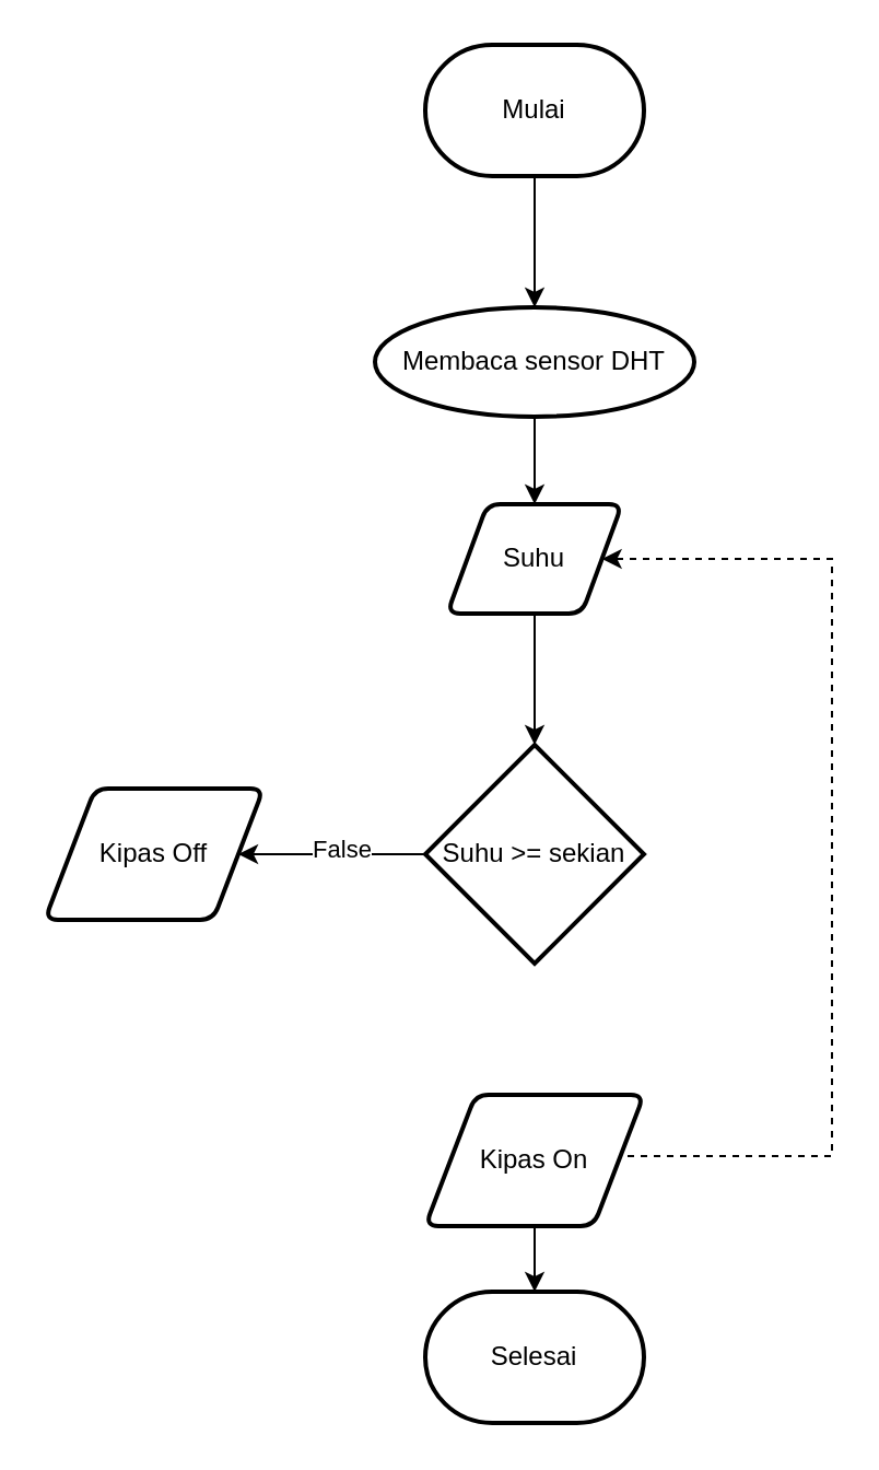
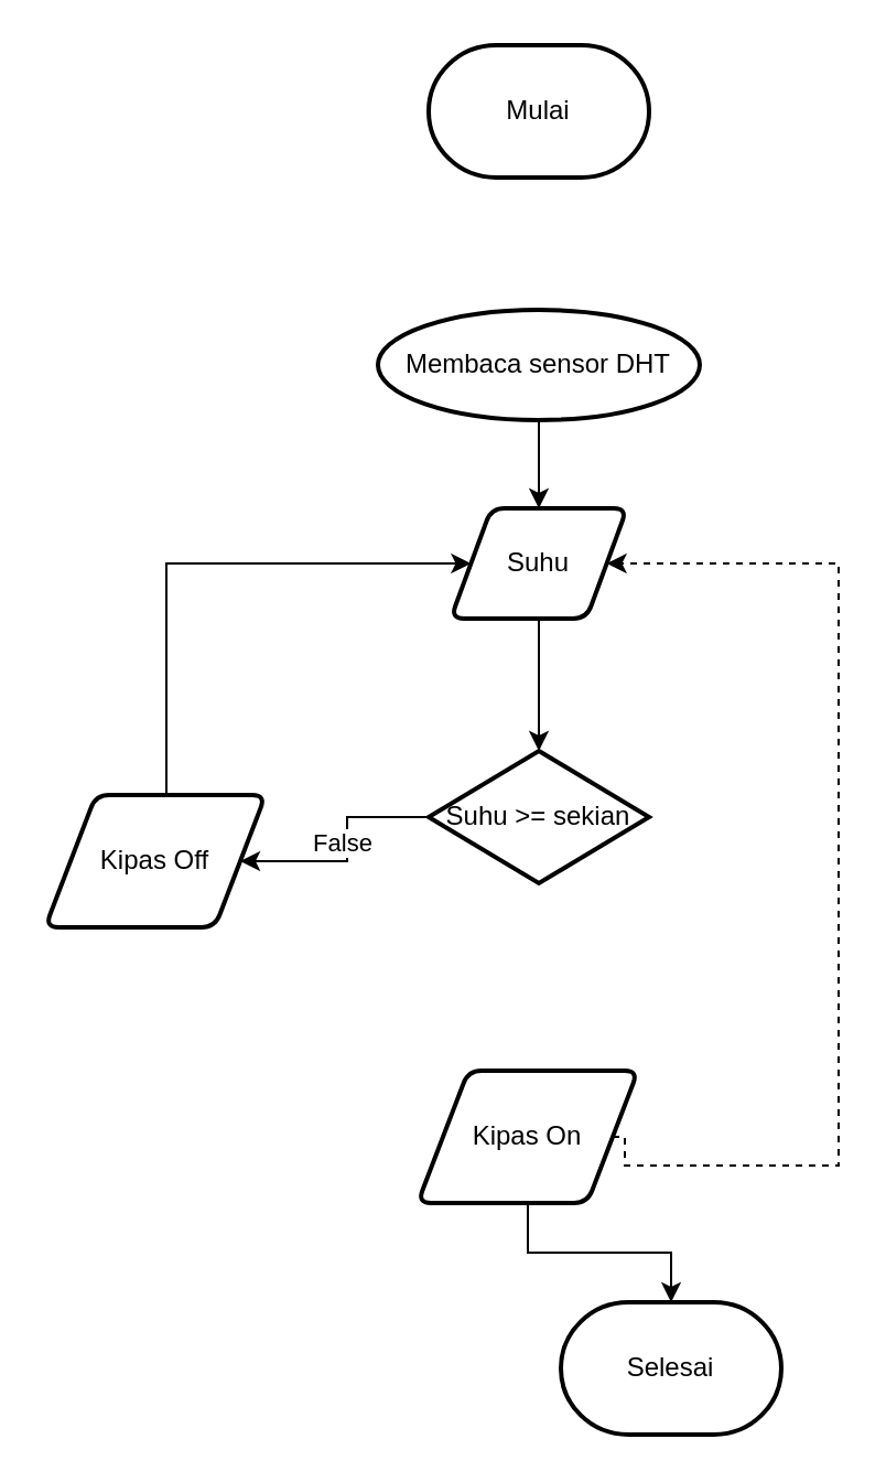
  <mxCell id="0" />
  <mxCell id="1" parent="0" />
- <mxCell id="2" style="edgeStyle=orthogonalEdgeStyle;rounded=0;orthogonalLoop=1;jettySize=auto;html=1;exitX=0.5;exitY=1;exitDx=0;exitDy=0;exitPerimeter=0;entryX=0.5;entryY=0;entryDx=0;entryDy=0;" edge="1" parent="1" source="3" target="5"><mxGeometry relative="1" as="geometry" /></mxCell>
  <mxCell id="3" value="Mulai" style="strokeWidth=2;html=1;shape=mxgraph.flowchart.terminator;whiteSpace=wrap;" vertex="1" parent="1"><mxGeometry x="194" y="20" width="100" height="60" as="geometry" /></mxCell>
  <mxCell id="4" style="edgeStyle=orthogonalEdgeStyle;rounded=0;orthogonalLoop=1;jettySize=auto;html=1;exitX=0.5;exitY=1;exitDx=0;exitDy=0;entryX=0.5;entryY=0;entryDx=0;entryDy=0;" edge="1" parent="1" source="5" target="6"><mxGeometry relative="1" as="geometry" /></mxCell>
  <mxCell id="5" value="Membaca sensor DHT" style="ellipse;whiteSpace=wrap;html=1;absoluteArcSize=1;arcSize=14;strokeWidth=2;" vertex="1" parent="1"><mxGeometry x="171" y="140" width="146" height="50" as="geometry" /></mxCell>
  <mxCell id="6" value="Suhu" style="shape=parallelogram;html=1;strokeWidth=2;perimeter=parallelogramPerimeter;whiteSpace=wrap;rounded=1;arcSize=12;size=0.23;" vertex="1" parent="1"><mxGeometry x="204" y="230" width="80" height="50" as="geometry" /></mxCell>
  <mxCell id="7" style="edgeStyle=orthogonalEdgeStyle;rounded=0;orthogonalLoop=1;jettySize=auto;html=1;exitX=0;exitY=0.5;exitDx=0;exitDy=0;exitPerimeter=0;entryX=1;entryY=0.5;entryDx=0;entryDy=0;" edge="1" parent="1" source="9" target="16"><mxGeometry relative="1" as="geometry"><mxPoint x="120" y="390" as="targetPoint" /></mxGeometry></mxCell>
  <mxCell id="8" value="False" style="edgeLabel;html=1;align=center;verticalAlign=middle;resizable=0;points=[];" vertex="1" connectable="0" parent="7"><mxGeometry x="-0.082" y="-3" relative="1" as="geometry"><mxPoint as="offset" /></mxGeometry></mxCell>
- <mxCell id="9" value="Suhu &amp;gt;= sekian" style="strokeWidth=2;html=1;shape=mxgraph.flowchart.decision;whiteSpace=wrap;" vertex="1" parent="1"><mxGeometry x="194" y="340" width="100" height="100" as="geometry" /></mxCell>
+ <mxCell id="9" value="Suhu &amp;gt;= sekian" style="strokeWidth=2;html=1;shape=mxgraph.flowchart.decision;whiteSpace=wrap;" vertex="1" parent="1"><mxGeometry x="194" y="340" width="100" height="60" as="geometry" /></mxCell>
  <mxCell id="10" style="edgeStyle=orthogonalEdgeStyle;rounded=0;orthogonalLoop=1;jettySize=auto;html=1;exitX=0.5;exitY=1;exitDx=0;exitDy=0;entryX=0.5;entryY=0;entryDx=0;entryDy=0;entryPerimeter=0;" edge="1" parent="1" source="6" target="9"><mxGeometry relative="1" as="geometry" /></mxCell>
+ <mxCell id="11" style="edgeStyle=orthogonalEdgeStyle;rounded=0;orthogonalLoop=1;jettySize=auto;html=1;entryX=0;entryY=0.5;entryDx=0;entryDy=0;exitX=0.5;exitY=0;exitDx=0;exitDy=0;" edge="1" parent="1" source="16" target="6"><mxGeometry relative="1" as="geometry"><mxPoint x="90" y="310" as="sourcePoint" /><Array as="points"><mxPoint x="75" y="360" /><mxPoint x="75" y="255" /></Array></mxGeometry></mxCell>
  <mxCell id="12" style="edgeStyle=orthogonalEdgeStyle;rounded=0;orthogonalLoop=1;jettySize=auto;html=1;exitX=1;exitY=0.5;exitDx=0;exitDy=0;entryX=1;entryY=0.5;entryDx=0;entryDy=0;dashed=1;" edge="1" parent="1" source="15" target="6"><mxGeometry relative="1" as="geometry"><mxPoint x="294" y="527.5" as="sourcePoint" /><Array as="points"><mxPoint x="283" y="528" /><mxPoint x="380" y="528" /><mxPoint x="380" y="255" /></Array></mxGeometry></mxCell>
- <mxCell id="13" value="Selesai" style="strokeWidth=2;html=1;shape=mxgraph.flowchart.terminator;whiteSpace=wrap;" vertex="1" parent="1"><mxGeometry x="194" y="590" width="100" height="60" as="geometry" /></mxCell>
+ <mxCell id="13" value="Selesai" style="strokeWidth=2;html=1;shape=mxgraph.flowchart.terminator;whiteSpace=wrap;" vertex="1" parent="1"><mxGeometry x="254" y="590" width="100" height="60" as="geometry" /></mxCell>
  <mxCell id="14" style="edgeStyle=orthogonalEdgeStyle;rounded=0;orthogonalLoop=1;jettySize=auto;html=1;entryX=0.5;entryY=0;entryDx=0;entryDy=0;entryPerimeter=0;exitX=0.5;exitY=1;exitDx=0;exitDy=0;" edge="1" parent="1" source="15" target="13"><mxGeometry relative="1" as="geometry"><mxPoint x="370" y="600" as="sourcePoint" /></mxGeometry></mxCell>
- <mxCell id="15" value="Kipas On" style="shape=parallelogram;html=1;strokeWidth=2;perimeter=parallelogramPerimeter;whiteSpace=wrap;rounded=1;arcSize=12;size=0.23;" vertex="1" parent="1"><mxGeometry x="194" y="500" width="100" height="60" as="geometry" /></mxCell>
+ <mxCell id="15" value="Kipas On" style="shape=parallelogram;html=1;strokeWidth=2;perimeter=parallelogramPerimeter;whiteSpace=wrap;rounded=1;arcSize=12;size=0.23;" vertex="1" parent="1"><mxGeometry x="189" y="485" width="100" height="60" as="geometry" /></mxCell>
  <mxCell id="16" value="Kipas Off" style="shape=parallelogram;html=1;strokeWidth=2;perimeter=parallelogramPerimeter;whiteSpace=wrap;rounded=1;arcSize=12;size=0.23;" vertex="1" parent="1"><mxGeometry x="20" y="360" width="100" height="60" as="geometry" /></mxCell>
